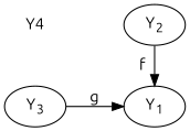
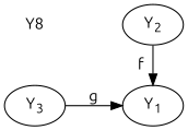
  digraph {
    rankdir=LR
    fontname=Ubuntu
    node [fontname=Ubuntu]
    edge [fontname=Ubuntu]
-   Y4 [shape=plaintext color=deeppink]
+   Y4 [shape=plaintext color=deeppink label=Y8]
    n2 [label=<Y<sub>3</sub>>]
    n3 [label=<Y<sub>1</sub>>]
    n4 [label=<Y<sub>2</sub>>]
    subgraph sub_1 {
      rank=same
      Y4
      n2
    }
    subgraph sub_2 {
      rank=same
      n3
      n4
    }
    Y4 -> n2 [style=invis]
    Y4 -> n4 [style=invis]
    n2 -> n3 [label=" g "]
    n4 -> n3 [label=" f "]
  }
